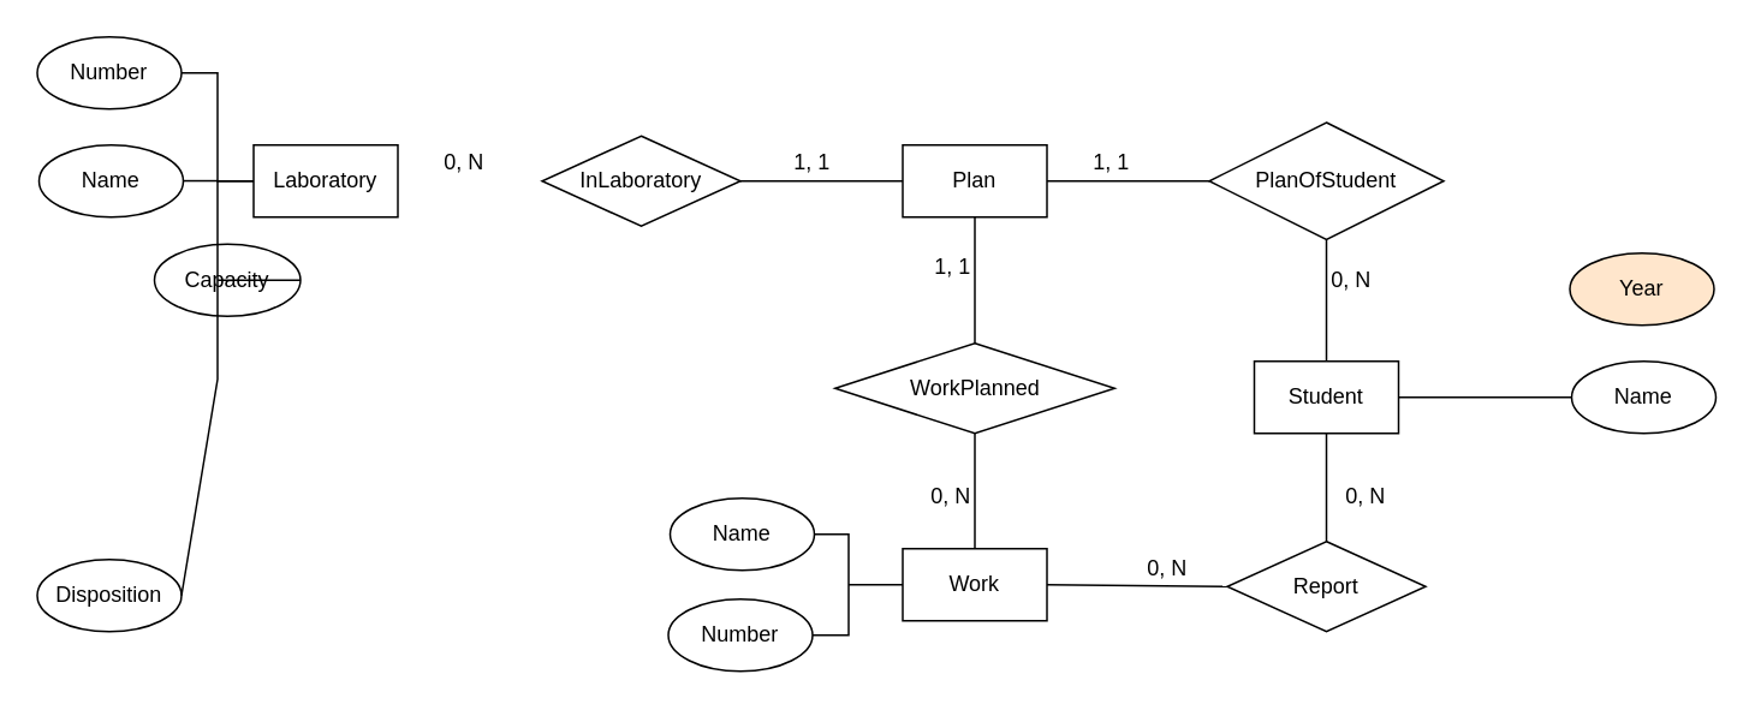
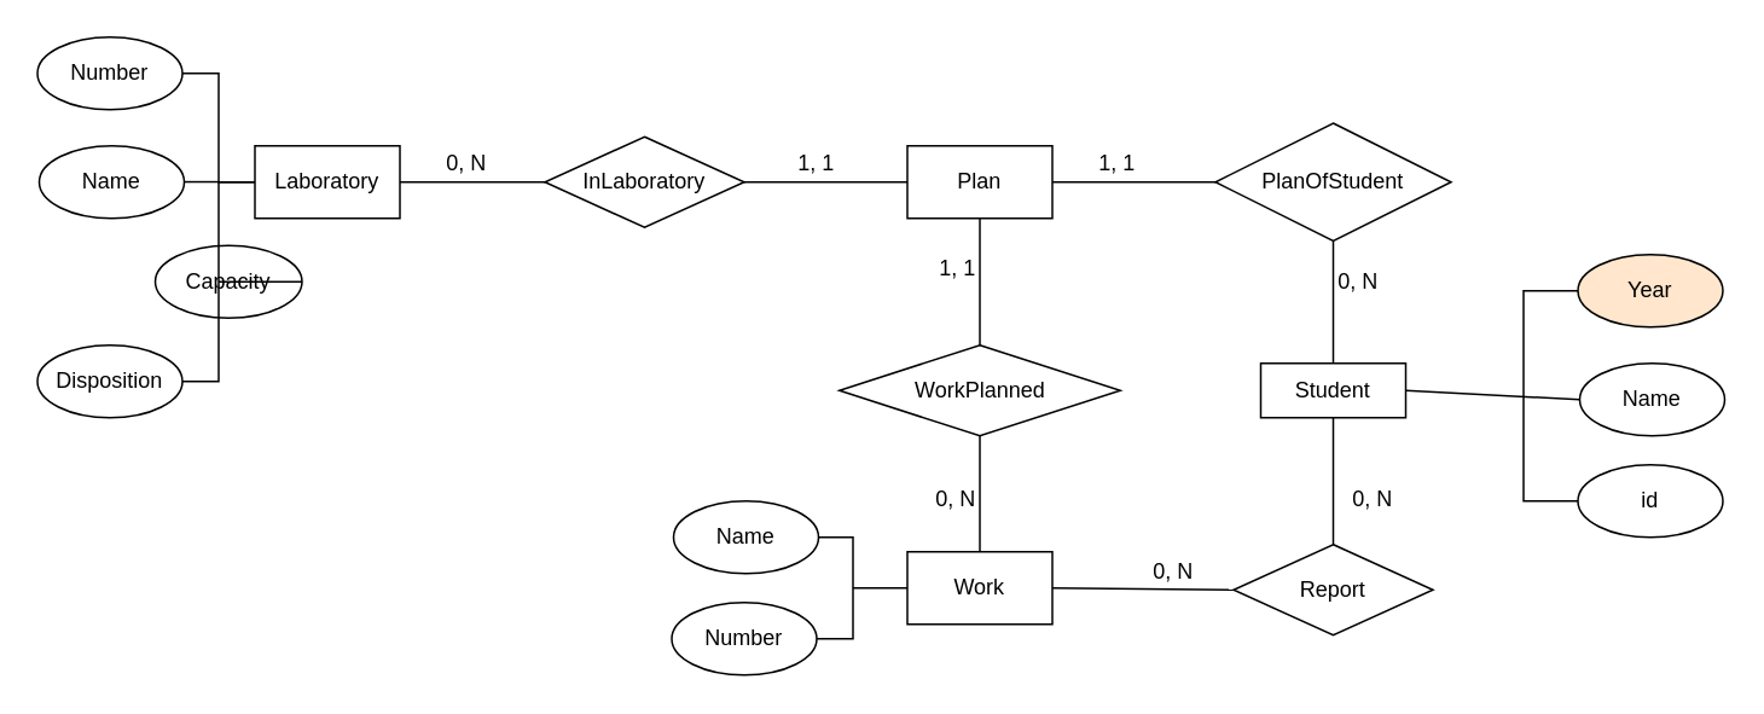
  <mxCell id="0" />
  <mxCell id="1" parent="0" />
  <mxCell id="2" value="Laboratory" style="rounded=0;whiteSpace=wrap;html=1;" vertex="1" parent="1"><mxGeometry x="140" y="80" width="80" height="40" as="geometry" /></mxCell>
  <mxCell id="3" value="InLaboratory" style="rhombus;whiteSpace=wrap;html=1;" vertex="1" parent="1"><mxGeometry x="300" y="75" width="110" height="50" as="geometry" /></mxCell>
+ <mxCell id="4" value="" style="endArrow=none;html=1;rounded=0;exitX=1;exitY=0.5;exitDx=0;exitDy=0;entryX=0;entryY=0.5;entryDx=0;entryDy=0;" edge="1" parent="1" source="2" target="3"><mxGeometry width="50" height="50" relative="1" as="geometry"><mxPoint x="350" y="230" as="sourcePoint" /><mxPoint x="400" y="180" as="targetPoint" /></mxGeometry></mxCell>
  <mxCell id="5" value="Plan" style="rounded=0;whiteSpace=wrap;html=1;" vertex="1" parent="1"><mxGeometry x="500" y="80" width="80" height="40" as="geometry" /></mxCell>
  <mxCell id="6" value="" style="endArrow=none;html=1;rounded=0;entryX=0;entryY=0.5;entryDx=0;entryDy=0;exitX=1;exitY=0.5;exitDx=0;exitDy=0;" edge="1" parent="1" source="3" target="5"><mxGeometry width="50" height="50" relative="1" as="geometry"><mxPoint x="350" y="230" as="sourcePoint" /><mxPoint x="400" y="180" as="targetPoint" /></mxGeometry></mxCell>
  <mxCell id="7" value="PlanOfStudent" style="rhombus;whiteSpace=wrap;html=1;" vertex="1" parent="1"><mxGeometry x="670" y="67.5" width="130" height="65" as="geometry" /></mxCell>
  <mxCell id="8" value="" style="endArrow=none;html=1;rounded=0;entryX=0;entryY=0.5;entryDx=0;entryDy=0;exitX=1;exitY=0.5;exitDx=0;exitDy=0;" edge="1" parent="1" source="5" target="7"><mxGeometry width="50" height="50" relative="1" as="geometry"><mxPoint x="460" y="230" as="sourcePoint" /><mxPoint x="510" y="180" as="targetPoint" /></mxGeometry></mxCell>
- <mxCell id="9" value="Student" style="rounded=0;whiteSpace=wrap;html=1;" vertex="1" parent="1"><mxGeometry x="695" y="200" width="80" height="40" as="geometry" /></mxCell>
+ <mxCell id="9" value="Student" style="rounded=0;whiteSpace=wrap;html=1;" vertex="1" parent="1"><mxGeometry x="695" y="200" width="80" height="30" as="geometry" /></mxCell>
  <mxCell id="10" value="" style="endArrow=none;html=1;rounded=0;entryX=0.5;entryY=1;entryDx=0;entryDy=0;exitX=0.5;exitY=0;exitDx=0;exitDy=0;" edge="1" parent="1" source="9" target="7"><mxGeometry width="50" height="50" relative="1" as="geometry"><mxPoint x="560" y="230" as="sourcePoint" /><mxPoint x="610" y="180" as="targetPoint" /></mxGeometry></mxCell>
  <mxCell id="11" value="Report" style="rhombus;whiteSpace=wrap;html=1;" vertex="1" parent="1"><mxGeometry x="680" y="300" width="110" height="50" as="geometry" /></mxCell>
  <mxCell id="12" value="Work" style="rounded=0;whiteSpace=wrap;html=1;" vertex="1" parent="1"><mxGeometry x="500" y="304" width="80" height="40" as="geometry" /></mxCell>
  <mxCell id="13" value="WorkPlanned" style="rhombus;whiteSpace=wrap;html=1;" vertex="1" parent="1"><mxGeometry x="462.5" y="190" width="155" height="50" as="geometry" /></mxCell>
  <mxCell id="14" value="" style="endArrow=none;html=1;rounded=0;entryX=0.5;entryY=1;entryDx=0;entryDy=0;exitX=0.5;exitY=0;exitDx=0;exitDy=0;" edge="1" parent="1" source="11" target="9"><mxGeometry width="50" height="50" relative="1" as="geometry"><mxPoint x="510" y="350" as="sourcePoint" /><mxPoint x="560" y="300" as="targetPoint" /></mxGeometry></mxCell>
  <mxCell id="15" value="" style="endArrow=none;html=1;rounded=0;entryX=0.5;entryY=1;entryDx=0;entryDy=0;exitX=0.5;exitY=0;exitDx=0;exitDy=0;" edge="1" parent="1" source="13" target="5"><mxGeometry width="50" height="50" relative="1" as="geometry"><mxPoint x="510" y="350" as="sourcePoint" /><mxPoint x="560" y="300" as="targetPoint" /></mxGeometry></mxCell>
  <mxCell id="16" value="" style="endArrow=none;html=1;rounded=0;entryX=0.5;entryY=1;entryDx=0;entryDy=0;exitX=0.5;exitY=0;exitDx=0;exitDy=0;" edge="1" parent="1" source="12" target="13"><mxGeometry width="50" height="50" relative="1" as="geometry"><mxPoint x="510" y="350" as="sourcePoint" /><mxPoint x="560" y="300" as="targetPoint" /></mxGeometry></mxCell>
  <mxCell id="17" value="" style="endArrow=none;html=1;rounded=0;entryX=0;entryY=0.5;entryDx=0;entryDy=0;exitX=1;exitY=0.5;exitDx=0;exitDy=0;" edge="1" parent="1" source="12" target="11"><mxGeometry width="50" height="50" relative="1" as="geometry"><mxPoint x="510" y="350" as="sourcePoint" /><mxPoint x="560" y="300" as="targetPoint" /></mxGeometry></mxCell>
  <mxCell id="18" value="0, N" style="text;strokeColor=none;fillColor=none;align=left;verticalAlign=middle;spacingLeft=4;spacingRight=4;overflow=hidden;points=[[0,0.5],[1,0.5]];portConstraint=eastwest;rotatable=0;whiteSpace=wrap;html=1;" vertex="1" parent="1"><mxGeometry x="240" y="75" width="80" height="30" as="geometry" /></mxCell>
  <mxCell id="19" value="1, 1" style="text;strokeColor=none;fillColor=none;align=left;verticalAlign=middle;spacingLeft=4;spacingRight=4;overflow=hidden;points=[[0,0.5],[1,0.5]];portConstraint=eastwest;rotatable=0;whiteSpace=wrap;html=1;" vertex="1" parent="1"><mxGeometry x="434" y="75" width="80" height="30" as="geometry" /></mxCell>
  <mxCell id="20" value="1, 1" style="text;strokeColor=none;fillColor=none;align=left;verticalAlign=middle;spacingLeft=4;spacingRight=4;overflow=hidden;points=[[0,0.5],[1,0.5]];portConstraint=eastwest;rotatable=0;whiteSpace=wrap;html=1;" vertex="1" parent="1"><mxGeometry x="600" y="75" width="80" height="30" as="geometry" /></mxCell>
  <mxCell id="21" value="1, 1" style="text;strokeColor=none;fillColor=none;align=left;verticalAlign=middle;spacingLeft=4;spacingRight=4;overflow=hidden;points=[[0,0.5],[1,0.5]];portConstraint=eastwest;rotatable=0;whiteSpace=wrap;html=1;" vertex="1" parent="1"><mxGeometry x="512" y="132.5" width="80" height="30" as="geometry" /></mxCell>
  <mxCell id="22" value="0, N" style="text;strokeColor=none;fillColor=none;align=left;verticalAlign=middle;spacingLeft=4;spacingRight=4;overflow=hidden;points=[[0,0.5],[1,0.5]];portConstraint=eastwest;rotatable=0;whiteSpace=wrap;html=1;" vertex="1" parent="1"><mxGeometry x="510" y="260" width="80" height="30" as="geometry" /></mxCell>
  <mxCell id="23" value="0, N" style="text;strokeColor=none;fillColor=none;align=left;verticalAlign=middle;spacingLeft=4;spacingRight=4;overflow=hidden;points=[[0,0.5],[1,0.5]];portConstraint=eastwest;rotatable=0;whiteSpace=wrap;html=1;" vertex="1" parent="1"><mxGeometry x="630" y="300" width="80" height="30" as="geometry" /></mxCell>
  <mxCell id="24" value="0, N" style="text;strokeColor=none;fillColor=none;align=left;verticalAlign=middle;spacingLeft=4;spacingRight=4;overflow=hidden;points=[[0,0.5],[1,0.5]];portConstraint=eastwest;rotatable=0;whiteSpace=wrap;html=1;" vertex="1" parent="1"><mxGeometry x="740" y="260" width="80" height="30" as="geometry" /></mxCell>
  <mxCell id="25" value="0, N" style="text;strokeColor=none;fillColor=none;align=left;verticalAlign=middle;spacingLeft=4;spacingRight=4;overflow=hidden;points=[[0,0.5],[1,0.5]];portConstraint=eastwest;rotatable=0;whiteSpace=wrap;html=1;" vertex="1" parent="1"><mxGeometry x="732" y="140" width="80" height="30" as="geometry" /></mxCell>
  <mxCell id="26" value="Number" style="ellipse;whiteSpace=wrap;html=1;" vertex="1" parent="1"><mxGeometry x="20" y="20" width="80" height="40" as="geometry" /></mxCell>
  <mxCell id="27" value="Name" style="ellipse;whiteSpace=wrap;html=1;" vertex="1" parent="1"><mxGeometry x="21" y="80" width="80" height="40" as="geometry" /></mxCell>
  <mxCell id="28" value="Capacity" style="ellipse;whiteSpace=wrap;html=1;" vertex="1" parent="1"><mxGeometry x="85" y="135" width="81" height="40" as="geometry" /></mxCell>
- <mxCell id="29" value="Disposition" style="ellipse;whiteSpace=wrap;html=1;" vertex="1" parent="1"><mxGeometry x="20" y="310" width="80" height="40" as="geometry" /></mxCell>
+ <mxCell id="29" value="Disposition" style="ellipse;whiteSpace=wrap;html=1;" vertex="1" parent="1"><mxGeometry x="20" y="190" width="80" height="40" as="geometry" /></mxCell>
  <mxCell id="30" value="" style="endArrow=none;html=1;rounded=0;entryX=1;entryY=0.5;entryDx=0;entryDy=0;exitX=0;exitY=0.5;exitDx=0;exitDy=0;" edge="1" parent="1" source="2" target="26"><mxGeometry width="50" height="50" relative="1" as="geometry"><mxPoint x="190" y="230" as="sourcePoint" /><mxPoint x="240" y="180" as="targetPoint" /><Array as="points"><mxPoint x="120" y="100" /><mxPoint x="120" y="40" /></Array></mxGeometry></mxCell>
  <mxCell id="31" value="" style="endArrow=none;html=1;rounded=0;exitX=1;exitY=0.5;exitDx=0;exitDy=0;entryX=0;entryY=0.5;entryDx=0;entryDy=0;" edge="1" parent="1" source="29" target="2"><mxGeometry width="50" height="50" relative="1" as="geometry"><mxPoint x="190" y="230" as="sourcePoint" /><mxPoint x="240" y="180" as="targetPoint" /><Array as="points"><mxPoint x="120" y="210" /><mxPoint x="120" y="100" /></Array></mxGeometry></mxCell>
  <mxCell id="32" value="" style="endArrow=none;html=1;rounded=0;exitX=1;exitY=0.5;exitDx=0;exitDy=0;" edge="1" parent="1" source="28"><mxGeometry width="50" height="50" relative="1" as="geometry"><mxPoint x="170" y="230" as="sourcePoint" /><mxPoint x="120" y="155" as="targetPoint" /></mxGeometry></mxCell>
  <mxCell id="33" value="" style="endArrow=none;html=1;rounded=0;exitX=1;exitY=0.5;exitDx=0;exitDy=0;" edge="1" parent="1"><mxGeometry width="50" height="50" relative="1" as="geometry"><mxPoint x="101" y="99.87" as="sourcePoint" /><mxPoint x="120" y="99.87" as="targetPoint" /></mxGeometry></mxCell>
  <mxCell id="34" value="Year" style="ellipse;whiteSpace=wrap;html=1;fillColor=#ffe6cc;" vertex="1" parent="1"><mxGeometry x="870" y="140" width="80" height="40" as="geometry" /></mxCell>
  <mxCell id="35" value="Name" style="ellipse;whiteSpace=wrap;html=1;" vertex="1" parent="1"><mxGeometry x="871" y="200" width="80" height="40" as="geometry" /></mxCell>
+ <mxCell id="36" value="id" style="ellipse;whiteSpace=wrap;html=1;" vertex="1" parent="1"><mxGeometry x="870" y="256" width="80" height="40" as="geometry" /></mxCell>
  <mxCell id="37" value="" style="endArrow=none;html=1;rounded=0;entryX=1;entryY=0.5;entryDx=0;entryDy=0;exitX=0;exitY=0.5;exitDx=0;exitDy=0;" edge="1" parent="1" source="35" target="9"><mxGeometry width="50" height="50" relative="1" as="geometry"><mxPoint x="630" y="240" as="sourcePoint" /><mxPoint x="680" y="190" as="targetPoint" /></mxGeometry></mxCell>
+ <mxCell id="38" value="" style="endArrow=none;html=1;rounded=0;entryX=0;entryY=0.5;entryDx=0;entryDy=0;exitX=0;exitY=0.5;exitDx=0;exitDy=0;" edge="1" parent="1" source="36" target="34"><mxGeometry width="50" height="50" relative="1" as="geometry"><mxPoint x="630" y="240" as="sourcePoint" /><mxPoint x="680" y="190" as="targetPoint" /><Array as="points"><mxPoint x="840" y="276" /><mxPoint x="840" y="220" /><mxPoint x="840" y="160" /></Array></mxGeometry></mxCell>
  <mxCell id="39" value="Name" style="ellipse;whiteSpace=wrap;html=1;" vertex="1" parent="1"><mxGeometry x="371" y="276" width="80" height="40" as="geometry" /></mxCell>
  <mxCell id="40" value="Number" style="ellipse;whiteSpace=wrap;html=1;" vertex="1" parent="1"><mxGeometry x="370" y="332" width="80" height="40" as="geometry" /></mxCell>
  <mxCell id="41" value="" style="endArrow=none;html=1;rounded=0;exitX=1;exitY=0.5;exitDx=0;exitDy=0;entryX=1;entryY=0.5;entryDx=0;entryDy=0;" edge="1" parent="1" source="40" target="39"><mxGeometry width="50" height="50" relative="1" as="geometry"><mxPoint x="550" y="350" as="sourcePoint" /><mxPoint x="600" y="300" as="targetPoint" /><Array as="points"><mxPoint x="470" y="352" /><mxPoint x="470" y="330" /><mxPoint x="470" y="296" /></Array></mxGeometry></mxCell>
  <mxCell id="42" value="" style="endArrow=none;html=1;rounded=0;entryX=0;entryY=0.5;entryDx=0;entryDy=0;" edge="1" parent="1" target="12"><mxGeometry width="50" height="50" relative="1" as="geometry"><mxPoint x="470" y="324" as="sourcePoint" /><mxPoint x="550" y="330" as="targetPoint" /></mxGeometry></mxCell>
